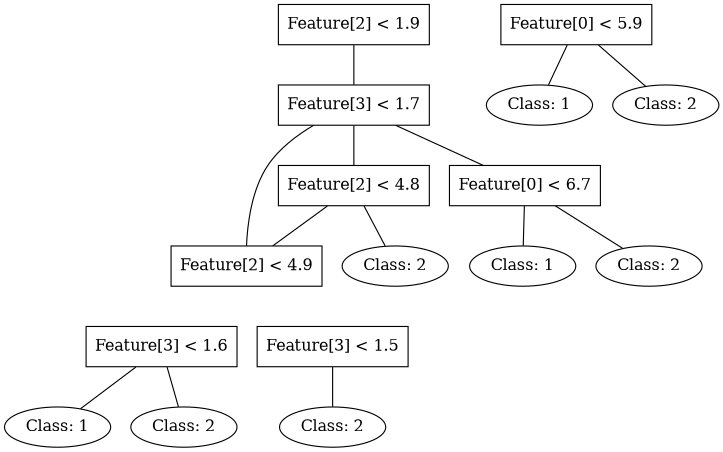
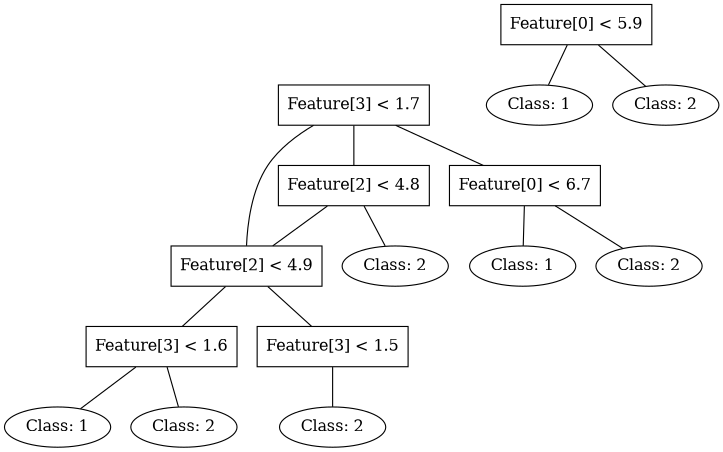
  graph {
-   n1 [label="Feature[2] < 1.9" shape=box]
    n2 [label="Feature[3] < 1.7" shape=box]
    n3 [label="Feature[2] < 4.9" shape=box]
    n4 [label="Feature[2] < 4.8" shape=box]
    n5 [label="Feature[0] < 6.7" shape=box]
    n6 [label="Feature[3] < 1.6" shape=box]
    n7 [label="Feature[3] < 1.5" shape=box]
    n8 [label="Class: 2"]
    n9 [label="Class: 1"]
    n10 [label="Class: 2"]
    n11 [label="Class: 2"]
    n12 [label="Class: 1"]
    n13 [label="Class: 2"]
    n14 [label="Feature[0] < 5.9" shape=box]
    n15 [label="Class: 1"]
    n16 [label="Class: 2"]
-   n1 -- n2
    n2 -- n3
    n2 -- n4
    n2 -- n5
+   n3 -- n6
+   n3 -- n7
    n4 -- n3
    n4 -- n8
    n5 -- n12
    n5 -- n13
    n6 -- n9
    n6 -- n10
    n7 -- n11
    n14 -- n15
    n14 -- n16
  }
